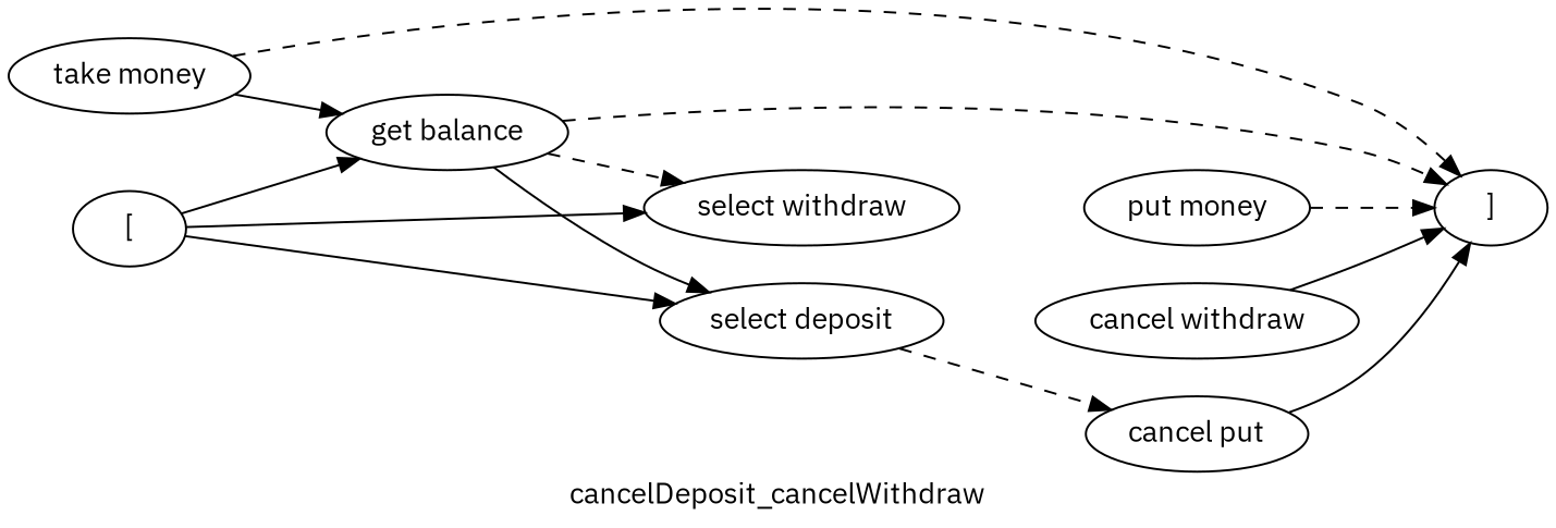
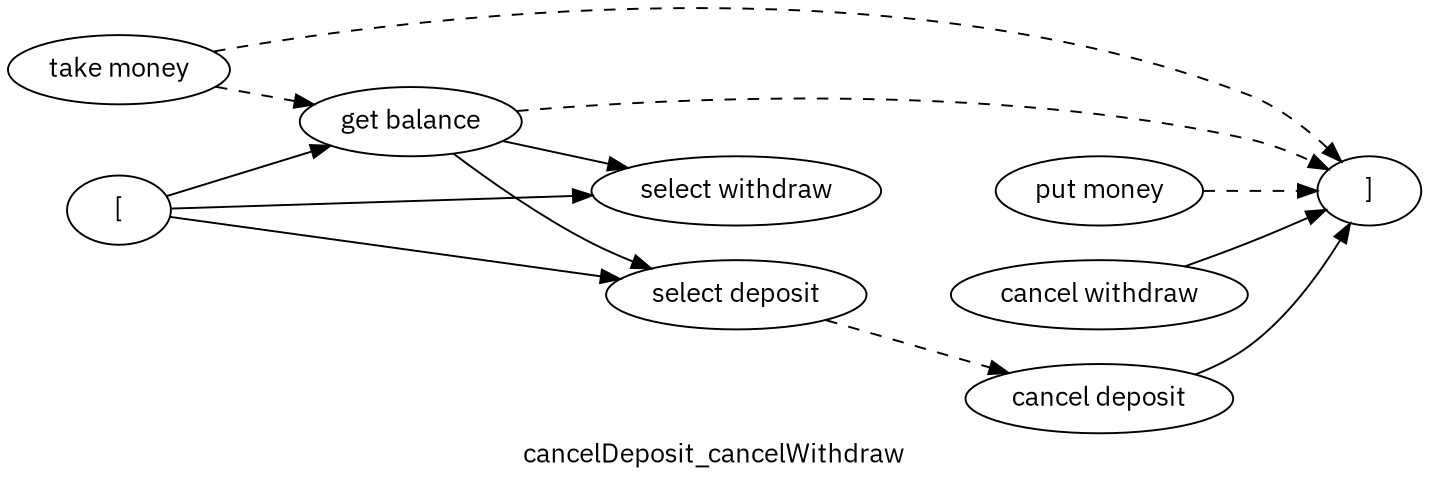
  digraph {
    fontname="IBM Plex Sans"
    label=cancelDeposit_cancelWithdraw
    rankdir=LR
    node [fontname="IBM Plex Sans"]
    edge [fontname="IBM Plex Sans" style=solid]
    n1 [label="get balance"]
    n2 [label="]"]
    n3 [label="select deposit"]
    n4 [label="select withdraw"]
-   n5 [label="cancel put"]
+   n5 [label="cancel deposit"]
    n6 [label="["]
    n7 [label="put money"]
    n8 [label="cancel withdraw"]
    n9 [label="take money"]
    n1 -> n2 [style=dashed]
    n1 -> n3
-   n1 -> n4 [style=dashed]
+   n1 -> n4
    n3 -> n5 [style=dashed]
    n5 -> n2
    n6 -> n1
    n6 -> n3
    n6 -> n4
    n7 -> n2 [style=dashed]
    n8 -> n2
-   n9 -> n1
+   n9 -> n1 [style=dashed]
    n9 -> n2 [style=dashed]
  }
